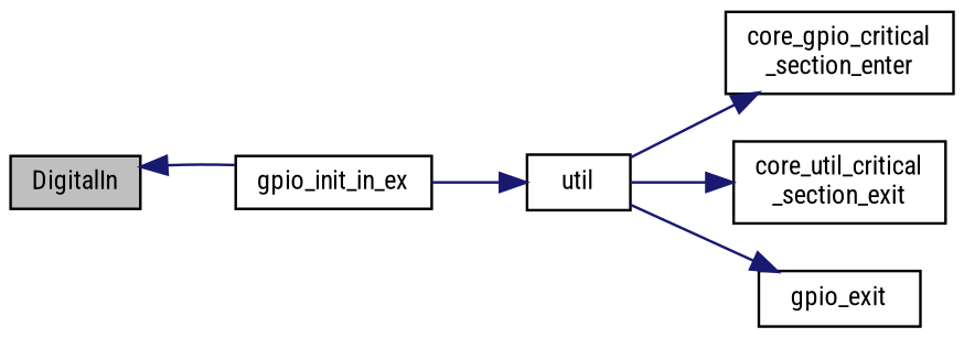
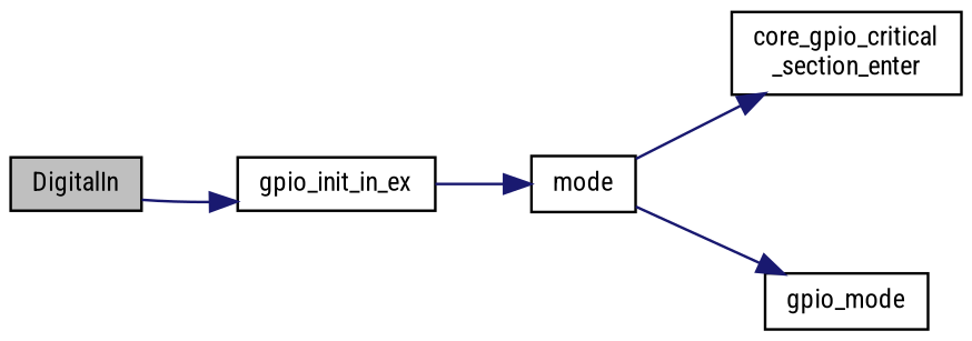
  digraph {
    fontname="Roboto Condensed"
    rankdir=LR
    node [color=black fillcolor=white fontname="Roboto Condensed" fontsize=10 shape=record style=filled]
    edge [color=midnightblue fontname="Roboto Condensed" fontsize=10 labelfontname=Helvetica labelfontsize=10 style=solid]
    n1 [fillcolor=grey75 fontcolor=black height=0.2 label=DigitalIn width=0.4]
    n2 [height=0.2 label=gpio_init_in_ex width=0.4]
-   n3 [height=0.2 label=util width=0.4]
+   n3 [height=0.2 label=mode width=0.4]
    n4 [height=0.2 label="core_gpio_critical\l_section_enter" width=0.4]
-   n5 [height=0.2 label="core_util_critical\l_section_exit" width=0.4]
-   n6 [height=0.2 label=gpio_exit width=0.4]
-   n2 -> n1
+   n6 [height=0.2 label=gpio_mode width=0.4]
+   n1 -> n2
    n2 -> n3
    n3 -> n4
-   n3 -> n5
    n3 -> n6
  }
